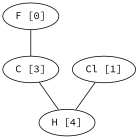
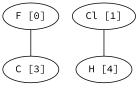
  graph {
    fontname="Source Code Pro"
    node [fontname="Source Code Pro"]
    edge [fontname="Source Code Pro"]
    n1 [label="F [0]"]
    n2 [label="C [3]"]
    n3 [label="H [4]"]
    n4 [label="Cl [1]"]
    n1 -- n2
-   n2 -- n3
    n4 -- n3
  }
